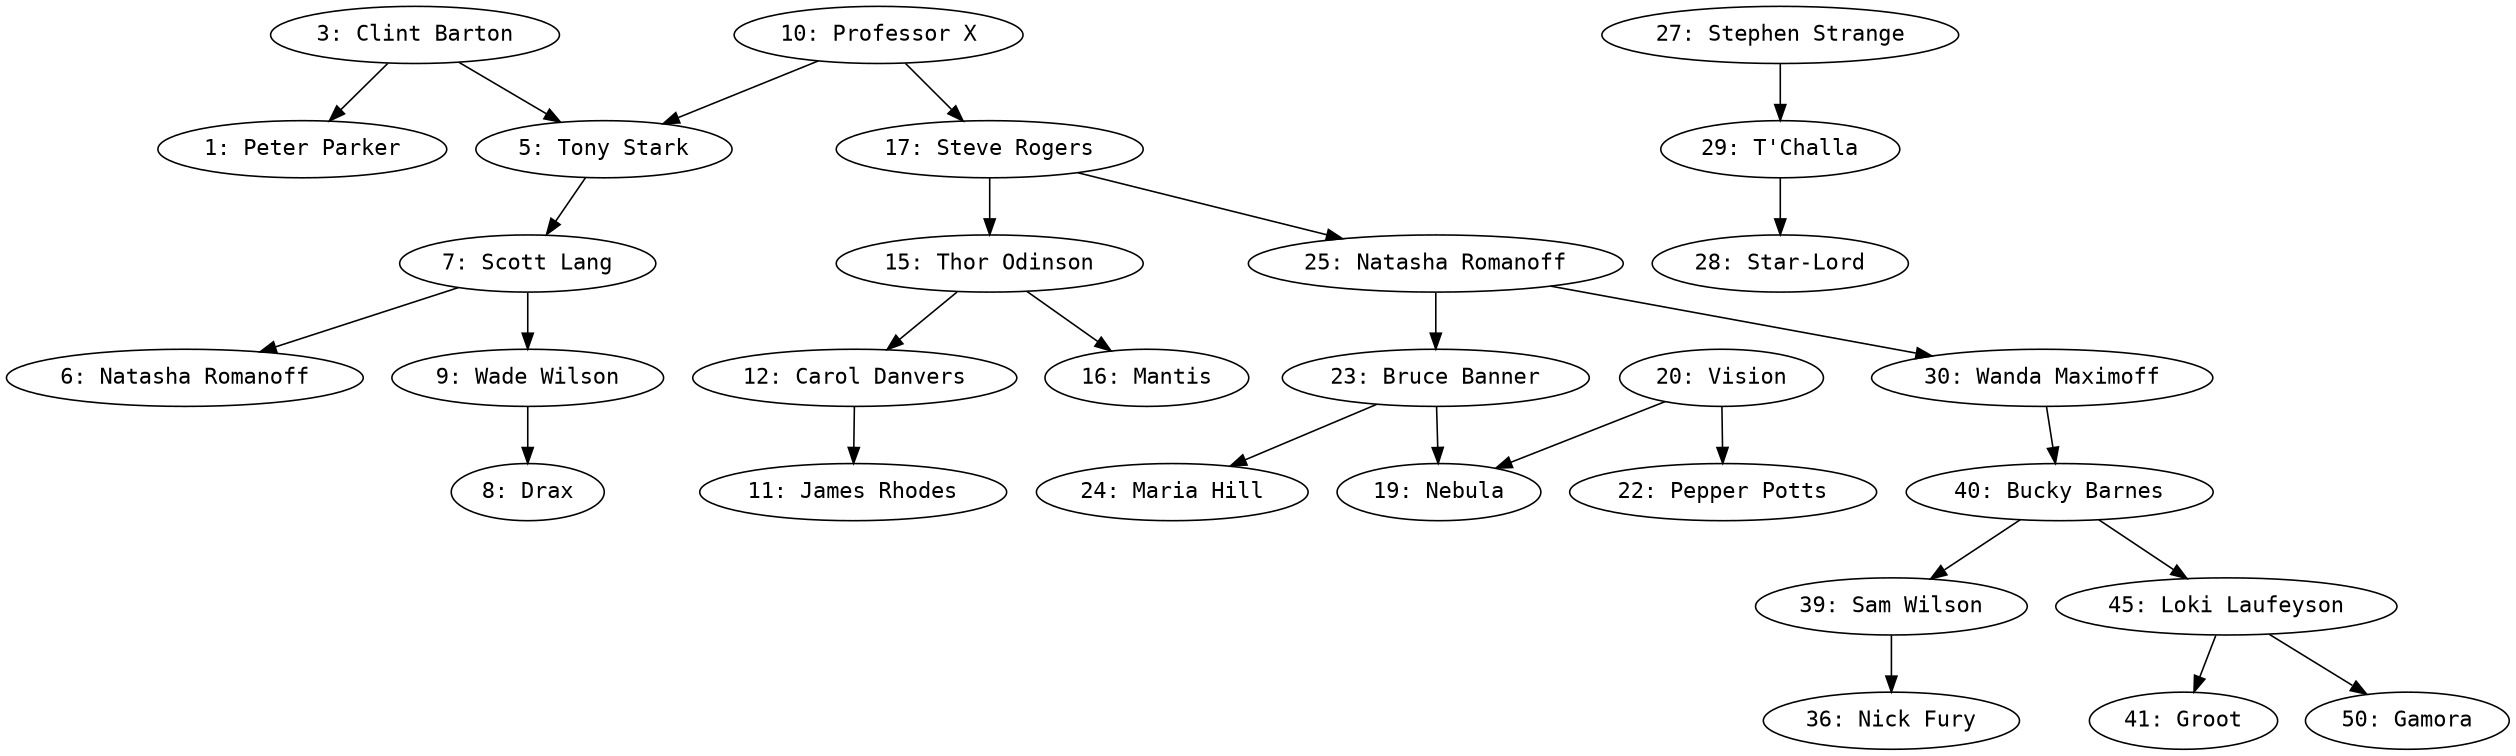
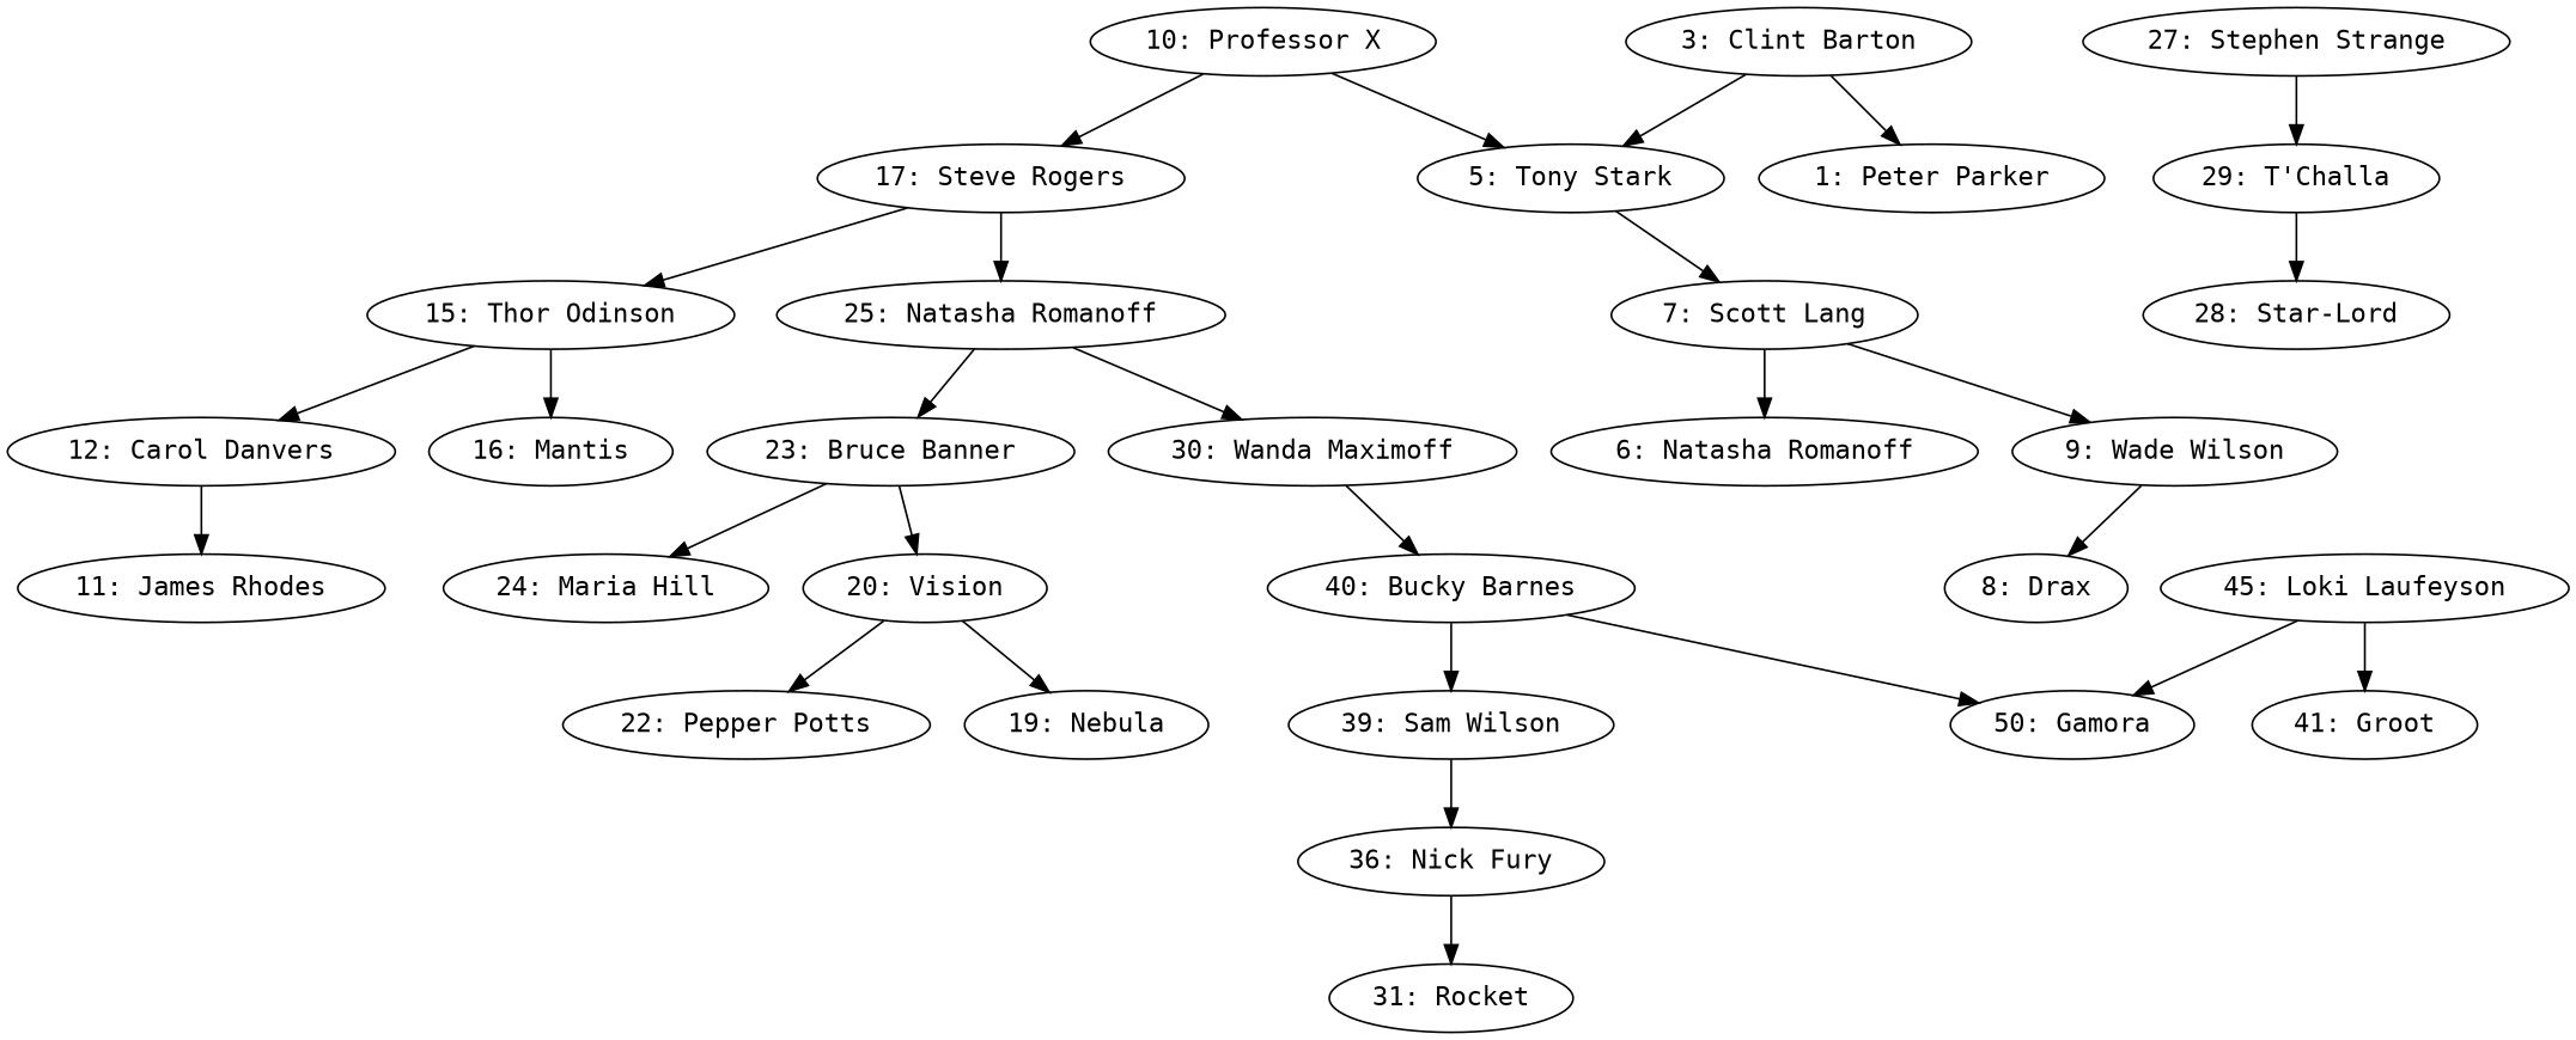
  digraph {
    fontname="DejaVu Sans Mono"
    node [fontname="DejaVu Sans Mono"]
    edge [fontname="DejaVu Sans Mono"]
    n1 [label="10: Professor X"]
    n2 [label="5: Tony Stark"]
    n3 [label="17: Steve Rogers"]
    n4 [label="7: Scott Lang"]
    n5 [label="15: Thor Odinson"]
    n6 [label="25: Natasha Romanoff"]
    n7 [label="3: Clint Barton"]
    n8 [label="1: Peter Parker"]
    n9 [label="6: Natasha Romanoff"]
    n10 [label="9: Wade Wilson"]
    n11 [label="8: Drax"]
    n12 [label="12: Carol Danvers"]
    n13 [label="16: Mantis"]
    n14 [label="23: Bruce Banner"]
    n15 [label="30: Wanda Maximoff"]
    n16 [label="11: James Rhodes"]
    n17 [label="20: Vision"]
    n18 [label="24: Maria Hill"]
    n19 [label="40: Bucky Barnes"]
    n20 [label="19: Nebula"]
    n21 [label="22: Pepper Potts"]
    n22 [label="27: Stephen Strange"]
    n23 [label="29: T'Challa"]
    n24 [label="39: Sam Wilson"]
    n25 [label="45: Loki Laufeyson"]
    n26 [label="28: Star-Lord"]
    n27 [label="36: Nick Fury"]
    n28 [label="41: Groot"]
    n29 [label="50: Gamora"]
+   n30 [label="31: Rocket"]
    n1 -> n2
    n1 -> n3
    n2 -> n4
    n3 -> n5
    n3 -> n6
    n4 -> n9
    n4 -> n10
    n5 -> n12
    n5 -> n13
    n6 -> n14
    n6 -> n15
    n7 -> n2
    n7 -> n8
    n10 -> n11
    n12 -> n16
-   n14 -> n20
+   n14 -> n17
    n14 -> n18
    n15 -> n19
    n17 -> n20
    n17 -> n21
    n19 -> n24
-   n19 -> n25
+   n19 -> n29
    n22 -> n23
    n23 -> n26
    n24 -> n27
    n25 -> n28
    n25 -> n29
+   n27 -> n30
  }
